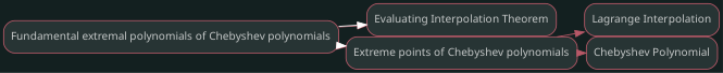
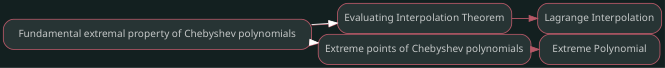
  digraph {
    bgcolor="#132020"
    nodesep=0
    rankdir=LR
    ranksep=0
    node [color="#b75867" fillcolor="#273434" fontcolor="#c4c7c7" fontname=sans fontsize="12px" labelfontname=sans shape=rectangle style="rounded,filled"]
    edge [color="#b75867"]
-   n1 [label="Fundamental extremal polynomials of Chebyshev polynomials"]
+   n1 [label="Fundamental extremal property of Chebyshev polynomials"]
    n2 [label="Evaluating Interpolation Theorem"]
    n3 [label="Extreme points of Chebyshev polynomials"]
    n4 [label="Lagrange Interpolation"]
-   n5 [label="Chebyshev Polynomial"]
+   n5 [label="Extreme Polynomial"]
    subgraph sub_1 {
      n1
      n2
      n3
    }
    subgraph sub_2 {
    }
    subgraph sub_3 {
      n2
      n4
    }
    subgraph sub_4 {
      n1
      n2
    }
    subgraph sub_5 {
      n3
      n5
    }
    subgraph sub_6 {
      n1
      n3
    }
    n1 -> n2
    n1 -> n3
    n2 -> n1 [color="#FFFFFF" dir=back]
-   n3 -> n4
+   n2 -> n4
    n3 -> n1 [color="#FFFFFF" dir=back]
    n3 -> n5
  }
